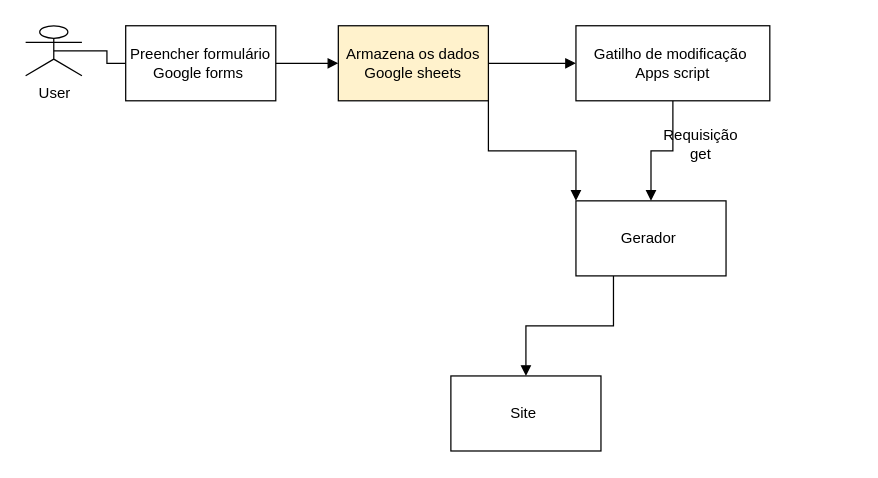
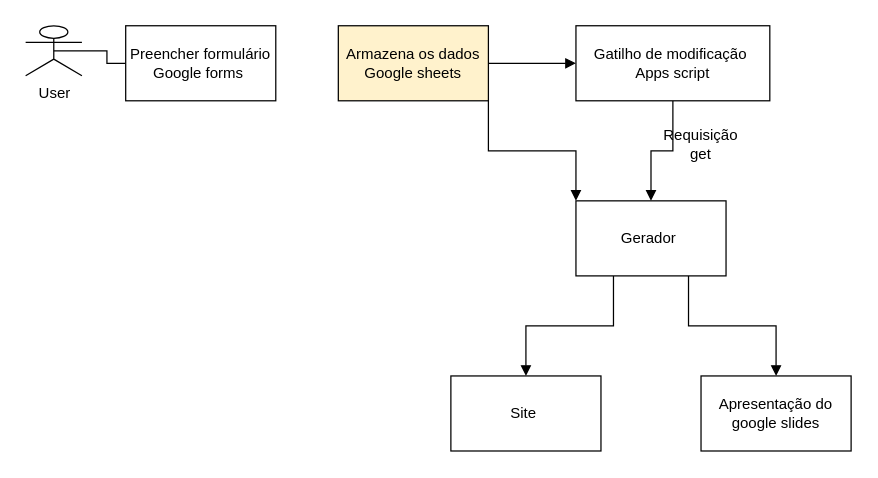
  <mxCell id="0" />
  <mxCell id="1" parent="0" />
  <mxCell id="2" style="edgeStyle=orthogonalEdgeStyle;rounded=0;orthogonalLoop=1;jettySize=auto;html=1;exitX=0.5;exitY=0.5;exitDx=0;exitDy=0;exitPerimeter=0;endArrow=none;endFill=0;" parent="1" source="3" target="5" edge="1"><mxGeometry relative="1" as="geometry" /></mxCell>
  <mxCell id="3" value="User" style="shape=umlActor;verticalLabelPosition=bottom;verticalAlign=top;html=1;outlineConnect=0;" parent="1" vertex="1"><mxGeometry x="20" y="20" width="45" height="40" as="geometry" /></mxCell>
- <mxCell id="4" style="edgeStyle=orthogonalEdgeStyle;rounded=0;orthogonalLoop=1;jettySize=auto;html=1;exitX=1;exitY=0.5;exitDx=0;exitDy=0;endArrow=block;endFill=1;" parent="1" source="5" target="8" edge="1"><mxGeometry relative="1" as="geometry" /></mxCell>
  <mxCell id="5" value="Preencher formulário&lt;br&gt;Google forms&amp;nbsp;" style="rounded=0;whiteSpace=wrap;html=1;" parent="1" vertex="1"><mxGeometry x="100" y="20" width="120" height="60" as="geometry" /></mxCell>
  <mxCell id="6" style="edgeStyle=orthogonalEdgeStyle;rounded=0;orthogonalLoop=1;jettySize=auto;html=1;exitX=1;exitY=0.5;exitDx=0;exitDy=0;endArrow=block;endFill=1;" parent="1" source="8" target="10" edge="1"><mxGeometry relative="1" as="geometry" /></mxCell>
  <mxCell id="7" style="edgeStyle=orthogonalEdgeStyle;rounded=0;orthogonalLoop=1;jettySize=auto;html=1;exitX=1;exitY=1;exitDx=0;exitDy=0;entryX=0;entryY=0;entryDx=0;entryDy=0;endArrow=block;endFill=1;" parent="1" source="8" target="13" edge="1"><mxGeometry relative="1" as="geometry" /></mxCell>
  <mxCell id="8" value="Armazena os dados&lt;br&gt;Google sheets" style="rounded=0;whiteSpace=wrap;html=1;fillColor=#fff2cc;" parent="1" vertex="1"><mxGeometry x="270" y="20" width="120" height="60" as="geometry" /></mxCell>
  <mxCell id="9" style="edgeStyle=orthogonalEdgeStyle;rounded=0;orthogonalLoop=1;jettySize=auto;html=1;endArrow=block;endFill=1;" parent="1" source="10" target="13" edge="1"><mxGeometry relative="1" as="geometry" /></mxCell>
  <mxCell id="10" value="Gatilho de modificação&amp;nbsp;&lt;br&gt;Apps script" style="rounded=0;whiteSpace=wrap;html=1;" parent="1" vertex="1"><mxGeometry x="460" y="20" width="155" height="60" as="geometry" /></mxCell>
  <mxCell id="11" style="edgeStyle=orthogonalEdgeStyle;rounded=0;orthogonalLoop=1;jettySize=auto;html=1;exitX=0.25;exitY=1;exitDx=0;exitDy=0;endArrow=block;endFill=1;" parent="1" source="13" target="14" edge="1"><mxGeometry relative="1" as="geometry" /></mxCell>
+ <mxCell id="12" style="edgeStyle=orthogonalEdgeStyle;rounded=0;orthogonalLoop=1;jettySize=auto;html=1;exitX=0.75;exitY=1;exitDx=0;exitDy=0;endArrow=block;endFill=1;" parent="1" source="13" target="16" edge="1"><mxGeometry relative="1" as="geometry" /></mxCell>
  <mxCell id="13" value="Gerador&amp;nbsp;" style="rounded=0;whiteSpace=wrap;html=1;" parent="1" vertex="1"><mxGeometry x="460" y="160" width="120" height="60" as="geometry" /></mxCell>
  <mxCell id="14" value="Site&amp;nbsp;" style="rounded=0;whiteSpace=wrap;html=1;" parent="1" vertex="1"><mxGeometry x="360" y="300" width="120" height="60" as="geometry" /></mxCell>
  <mxCell id="15" value="Requisição get" style="text;html=1;strokeColor=none;fillColor=none;align=center;verticalAlign=middle;whiteSpace=wrap;rounded=0;" parent="1" vertex="1"><mxGeometry x="530" y="100" width="60" height="30" as="geometry" /></mxCell>
+ <mxCell id="16" value="Apresentação do google slides" style="rounded=0;whiteSpace=wrap;html=1;" parent="1" vertex="1"><mxGeometry x="560" y="300" width="120" height="60" as="geometry" /></mxCell>
